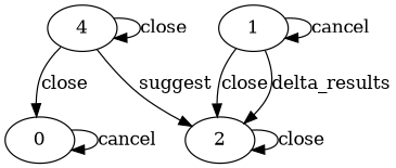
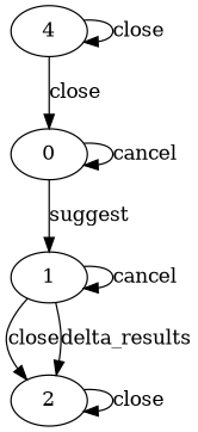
  digraph {
    0
    1
    4
    2
    0 -> 0 [label=cancel]
+   0 -> 1 [label=suggest]
    1 -> 1 [label=cancel]
    1 -> 2 [label=close]
    1 -> 2 [label=delta_results]
    4 -> 0 [label=close]
    4 -> 4 [label=close]
-   4 -> 2 [label=suggest]
    2 -> 2 [label=close]
  }
